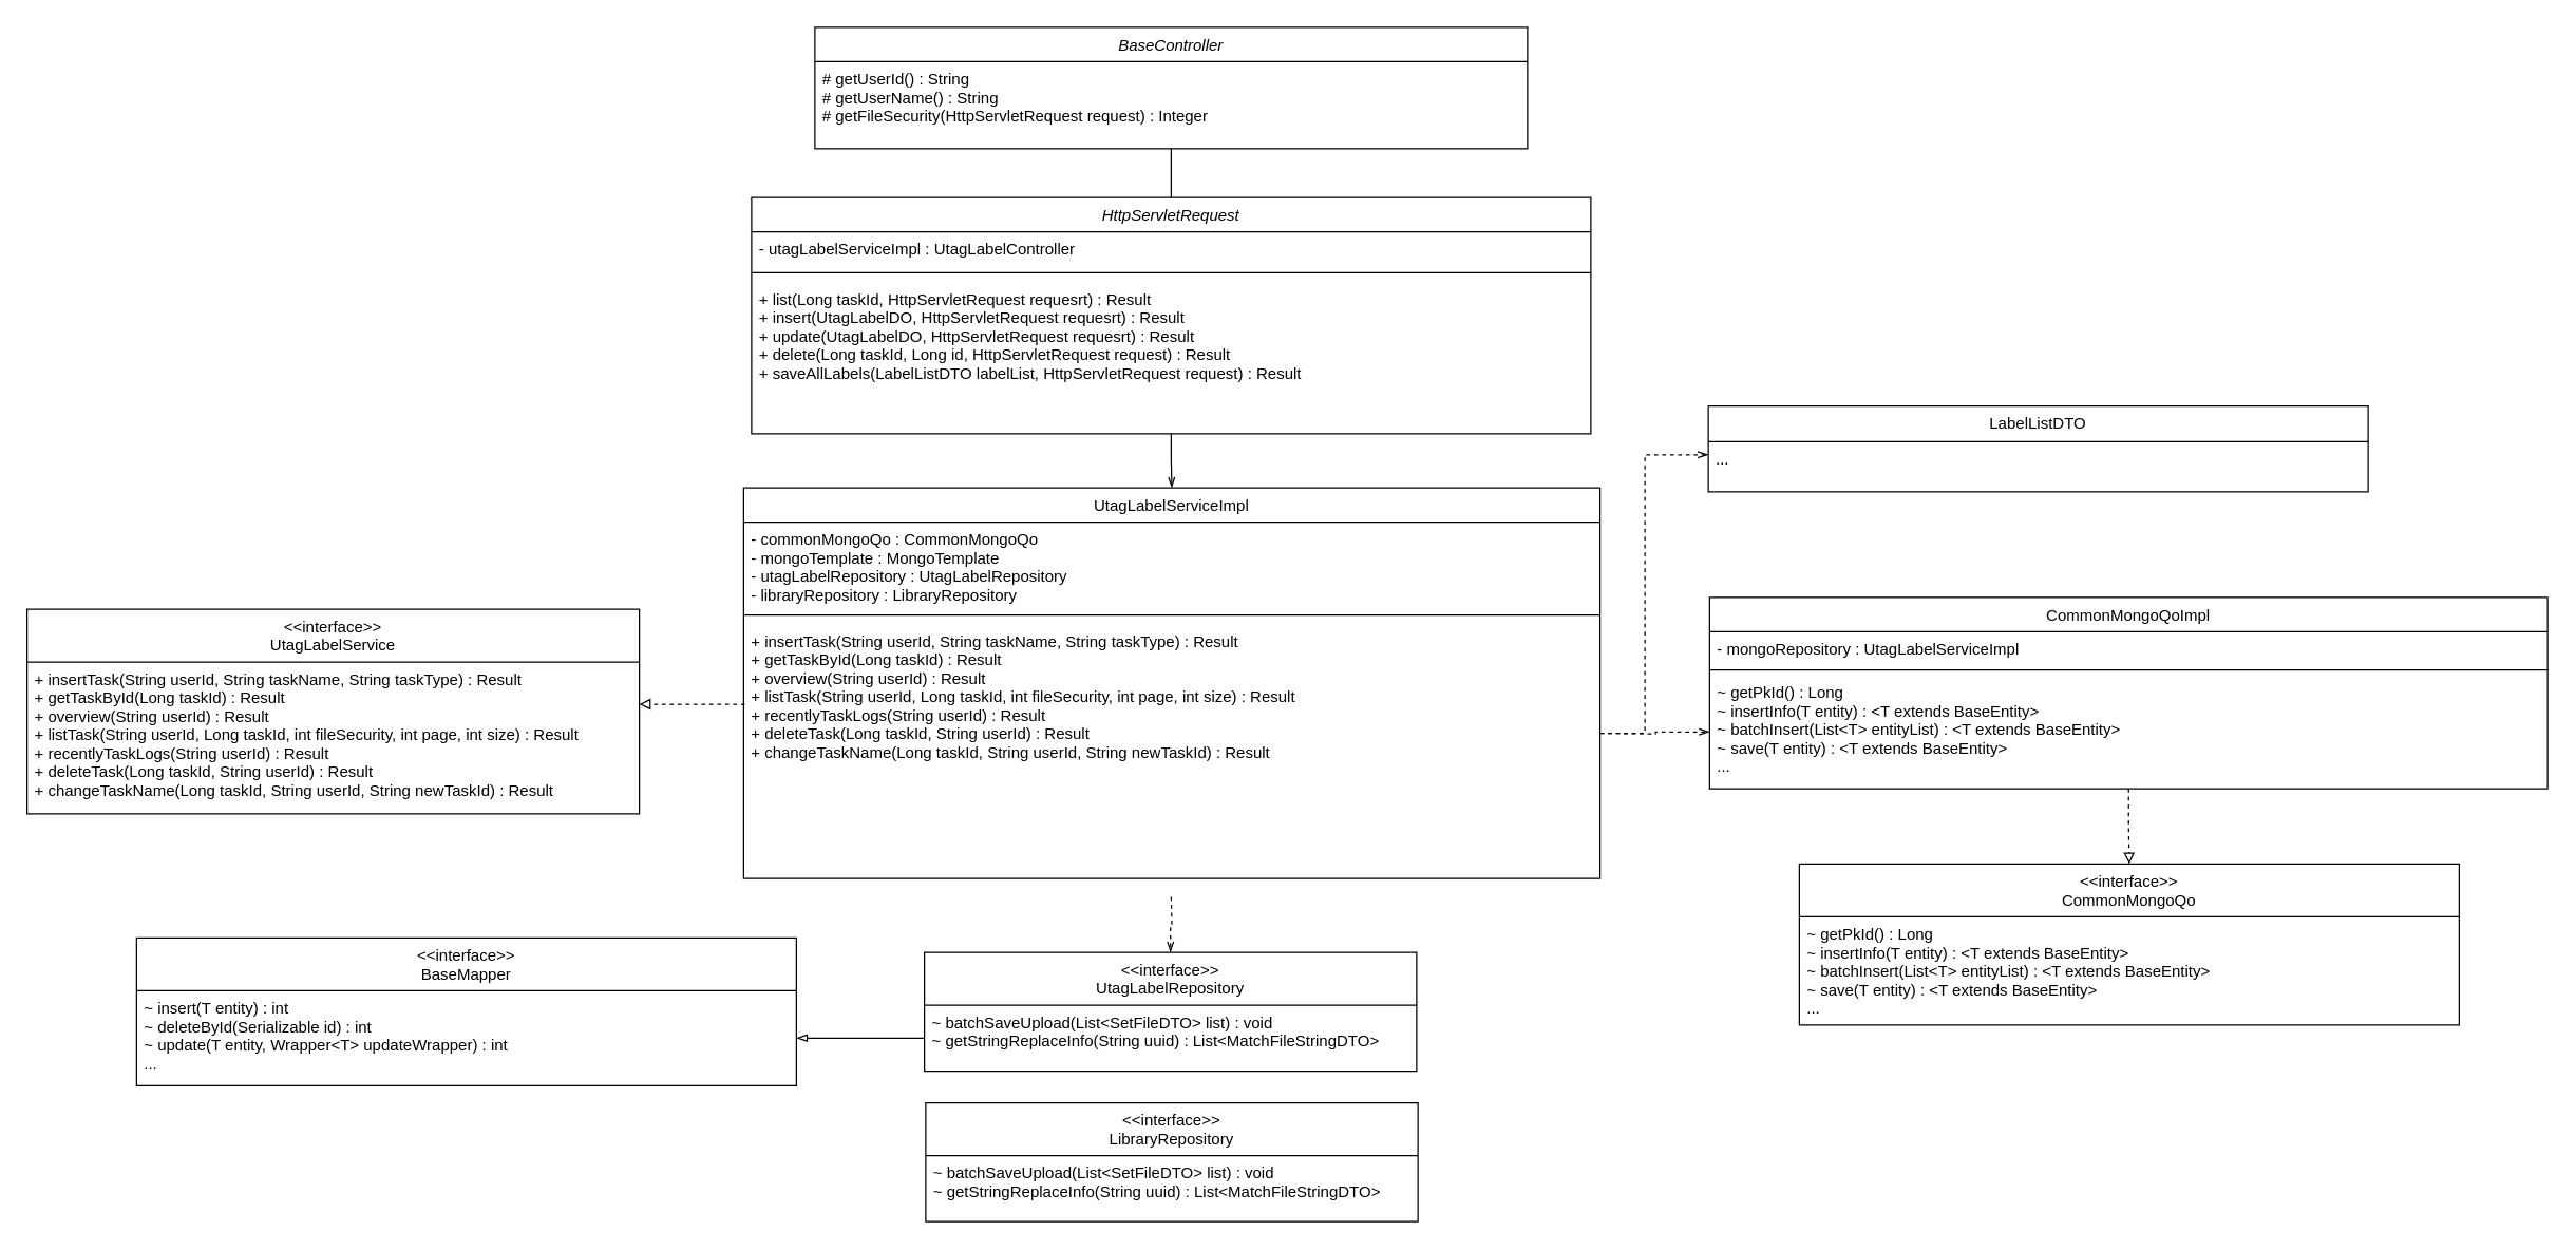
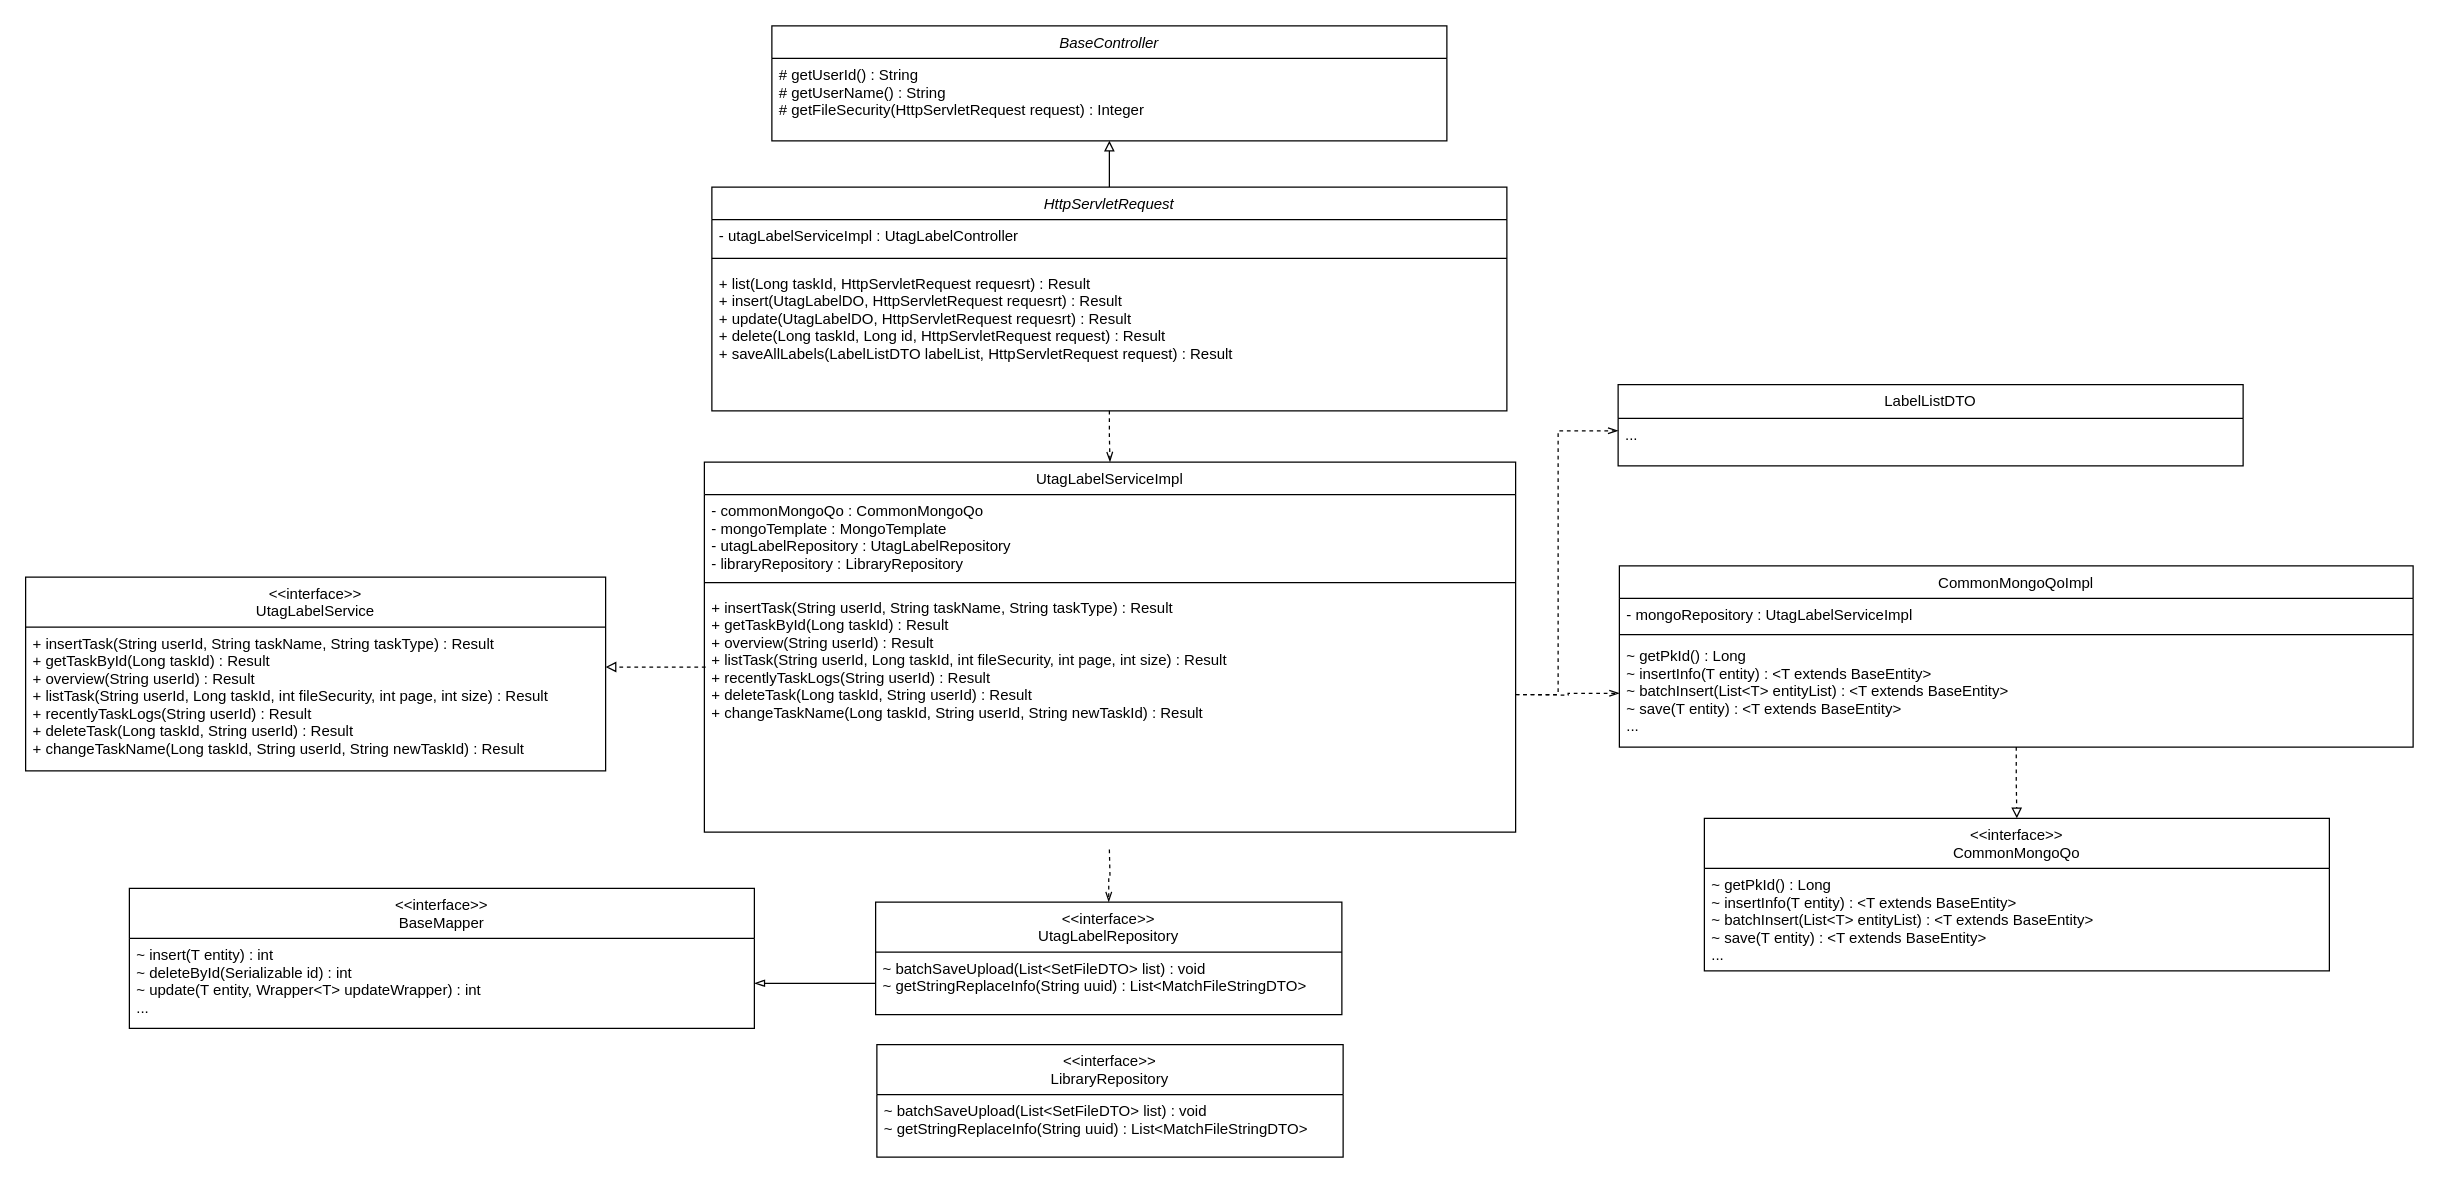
  <mxCell id="0" />
  <mxCell id="1" parent="0" />
- <mxCell id="2" style="edgeStyle=orthogonalEdgeStyle;rounded=0;orthogonalLoop=1;jettySize=auto;html=1;entryX=0.5;entryY=0;entryDx=0;entryDy=0;dashed=0;endArrow=openThin;endFill=0;" parent="1" source="3" target="7" edge="1"><mxGeometry relative="1" as="geometry" /></mxCell>
+ <mxCell id="2" style="edgeStyle=orthogonalEdgeStyle;rounded=0;orthogonalLoop=1;jettySize=auto;html=1;entryX=0.5;entryY=0;entryDx=0;entryDy=0;dashed=1;endArrow=openThin;endFill=0;" parent="1" source="3" target="7" edge="1"><mxGeometry relative="1" as="geometry" /></mxCell>
  <mxCell id="3" value="HttpServletRequest" style="swimlane;fontStyle=2;align=center;verticalAlign=top;childLayout=stackLayout;horizontal=1;startSize=26;horizontalStack=0;resizeParent=1;resizeLast=0;collapsible=1;marginBottom=0;rounded=0;shadow=0;strokeWidth=1;" parent="1" vertex="1"><mxGeometry x="569" y="149" width="636" height="179" as="geometry"><mxRectangle x="230" y="140" width="160" height="26" as="alternateBounds" /></mxGeometry></mxCell>
  <mxCell id="4" value="- utagLabelServiceImpl : UtagLabelController" style="text;align=left;verticalAlign=top;spacingLeft=4;spacingRight=4;overflow=hidden;rotatable=0;points=[[0,0.5],[1,0.5]];portConstraint=eastwest;" parent="3" vertex="1"><mxGeometry y="26" width="636" height="24" as="geometry" /></mxCell>
  <mxCell id="5" value="" style="line;html=1;strokeWidth=1;align=left;verticalAlign=middle;spacingTop=-1;spacingLeft=3;spacingRight=3;rotatable=0;labelPosition=right;points=[];portConstraint=eastwest;" parent="3" vertex="1"><mxGeometry y="50" width="636" height="14" as="geometry" /></mxCell>
  <mxCell id="6" value="+ list(Long taskId, HttpServletRequest requesrt) : Result&#10;+ insert(UtagLabelDO, HttpServletRequest requesrt) : Result&#10;+ update(UtagLabelDO, HttpServletRequest requesrt) : Result&#10;+ delete(Long taskId, Long id, HttpServletRequest request) : Result&#10;+ saveAllLabels(LabelListDTO labelList, HttpServletRequest request) : Result" style="text;align=left;verticalAlign=top;spacingLeft=4;spacingRight=4;overflow=hidden;rotatable=0;points=[[0,0.5],[1,0.5]];portConstraint=eastwest;" parent="3" vertex="1"><mxGeometry y="64" width="636" height="112" as="geometry" /></mxCell>
  <mxCell id="7" value="UtagLabelServiceImpl" style="swimlane;fontStyle=0;align=center;verticalAlign=top;childLayout=stackLayout;horizontal=1;startSize=26;horizontalStack=0;resizeParent=1;resizeLast=0;collapsible=1;marginBottom=0;rounded=0;shadow=0;strokeWidth=1;" parent="1" vertex="1"><mxGeometry x="563" y="369" width="649" height="296" as="geometry"><mxRectangle x="130" y="380" width="160" height="26" as="alternateBounds" /></mxGeometry></mxCell>
  <mxCell id="8" value="- commonMongoQo : CommonMongoQo&#10;- mongoTemplate : MongoTemplate&#10;- utagLabelRepository : UtagLabelRepository&#10;- libraryRepository : LibraryRepository" style="text;align=left;verticalAlign=top;spacingLeft=4;spacingRight=4;overflow=hidden;rotatable=0;points=[[0,0.5],[1,0.5]];portConstraint=eastwest;" parent="7" vertex="1"><mxGeometry y="26" width="649" height="64" as="geometry" /></mxCell>
  <mxCell id="9" value="" style="line;html=1;strokeWidth=1;align=left;verticalAlign=middle;spacingTop=-1;spacingLeft=3;spacingRight=3;rotatable=0;labelPosition=right;points=[];portConstraint=eastwest;" parent="7" vertex="1"><mxGeometry y="90" width="649" height="13" as="geometry" /></mxCell>
  <mxCell id="10" value="+ insertTask(String userId, String taskName, String taskType) : Result&#10;+ getTaskById(Long taskId) : Result&#10;+ overview(String userId) : Result&#10;+ listTask(String userId, Long taskId, int fileSecurity, int page, int size) : Result&#10;+ recentlyTaskLogs(String userId) : Result&#10;+ deleteTask(Long taskId, String userId) : Result&#10;+ changeTaskName(Long taskId, String userId, String newTaskId) : Result" style="text;align=left;verticalAlign=top;spacingLeft=4;spacingRight=4;overflow=hidden;rotatable=0;points=[[0,0.5],[1,0.5]];portConstraint=eastwest;" parent="7" vertex="1"><mxGeometry y="103" width="649" height="171" as="geometry" /></mxCell>
  <mxCell id="11" value="&lt;&lt;interface&gt;&gt;&#10;UtagLabelService" style="swimlane;fontStyle=0;align=center;verticalAlign=top;childLayout=stackLayout;horizontal=1;startSize=40;horizontalStack=0;resizeParent=1;resizeLast=0;collapsible=1;marginBottom=0;rounded=0;shadow=0;strokeWidth=1;" parent="1" vertex="1"><mxGeometry x="20" y="461" width="464" height="155" as="geometry"><mxRectangle x="130" y="380" width="160" height="26" as="alternateBounds" /></mxGeometry></mxCell>
  <mxCell id="12" value="+ insertTask(String userId, String taskName, String taskType) : Result&#10;+ getTaskById(Long taskId) : Result&#10;+ overview(String userId) : Result&#10;+ listTask(String userId, Long taskId, int fileSecurity, int page, int size) : Result&#10;+ recentlyTaskLogs(String userId) : Result&#10;+ deleteTask(Long taskId, String userId) : Result&#10;+ changeTaskName(Long taskId, String userId, String newTaskId) : Result" style="text;align=left;verticalAlign=top;spacingLeft=4;spacingRight=4;overflow=hidden;rotatable=0;points=[[0,0.5],[1,0.5]];portConstraint=eastwest;" parent="11" vertex="1"><mxGeometry y="40" width="464" height="115" as="geometry" /></mxCell>
  <mxCell id="13" style="edgeStyle=orthogonalEdgeStyle;rounded=0;orthogonalLoop=1;jettySize=auto;html=1;dashed=1;endArrow=block;endFill=0;" parent="1" edge="1"><mxGeometry relative="1" as="geometry"><mxPoint x="564" y="533" as="sourcePoint" /><mxPoint x="484" y="533" as="targetPoint" /><Array as="points"><mxPoint x="564" y="533" /><mxPoint x="464" y="533" /></Array></mxGeometry></mxCell>
  <mxCell id="14" value="BaseController" style="swimlane;fontStyle=2;align=center;verticalAlign=top;childLayout=stackLayout;horizontal=1;startSize=26;horizontalStack=0;resizeParent=1;resizeLast=0;collapsible=1;marginBottom=0;rounded=0;shadow=0;strokeWidth=1;" parent="1" vertex="1"><mxGeometry x="617" y="20" width="540" height="92" as="geometry"><mxRectangle x="230" y="140" width="160" height="26" as="alternateBounds" /></mxGeometry></mxCell>
  <mxCell id="15" value="# getUserId() : String&#10;# getUserName() : String&#10;# getFileSecurity(HttpServletRequest request) : Integer" style="text;align=left;verticalAlign=top;spacingLeft=4;spacingRight=4;overflow=hidden;rotatable=0;points=[[0,0.5],[1,0.5]];portConstraint=eastwest;" parent="14" vertex="1"><mxGeometry y="26" width="540" height="66" as="geometry" /></mxCell>
- <mxCell id="16" style="edgeStyle=orthogonalEdgeStyle;rounded=0;orthogonalLoop=1;jettySize=auto;html=1;exitX=0.5;exitY=0;exitDx=0;exitDy=0;endArrow=none;endFill=0;entryX=0.5;entryY=1;entryDx=0;entryDy=0;" parent="1" source="3" target="14" edge="1"><mxGeometry relative="1" as="geometry"><mxPoint x="837" y="70" as="targetPoint" /></mxGeometry></mxCell>
+ <mxCell id="16" style="edgeStyle=orthogonalEdgeStyle;rounded=0;orthogonalLoop=1;jettySize=auto;html=1;exitX=0.5;exitY=0;exitDx=0;exitDy=0;endArrow=block;endFill=0;entryX=0.5;entryY=1;entryDx=0;entryDy=0;" parent="1" source="3" target="14" edge="1"><mxGeometry relative="1" as="geometry"><mxPoint x="837" y="70" as="targetPoint" /></mxGeometry></mxCell>
  <mxCell id="17" value="&lt;&lt;interface&gt;&gt;&#10;CommonMongoQo" style="swimlane;fontStyle=0;align=center;verticalAlign=top;childLayout=stackLayout;horizontal=1;startSize=40;horizontalStack=0;resizeParent=1;resizeLast=0;collapsible=1;marginBottom=0;rounded=0;shadow=0;strokeWidth=1;" vertex="1" parent="1"><mxGeometry x="1363" y="654" width="500" height="122" as="geometry"><mxRectangle x="130" y="380" width="160" height="26" as="alternateBounds" /></mxGeometry></mxCell>
  <mxCell id="18" value="~ getPkId() : Long&#10;~ insertInfo(T entity) : &lt;T extends BaseEntity&gt;&#10;~ batchInsert(List&lt;T&gt; entityList) : &lt;T extends BaseEntity&gt;&#10;~ save(T entity) : &lt;T extends BaseEntity&gt;&#10;..." style="text;align=left;verticalAlign=top;spacingLeft=4;spacingRight=4;overflow=hidden;rotatable=0;points=[[0,0.5],[1,0.5]];portConstraint=eastwest;" vertex="1" parent="17"><mxGeometry y="40" width="500" height="82" as="geometry" /></mxCell>
  <mxCell id="19" value="LabelListDTO" style="swimlane;fontStyle=0;align=center;verticalAlign=top;childLayout=stackLayout;horizontal=1;startSize=27;horizontalStack=0;resizeParent=1;resizeLast=0;collapsible=1;marginBottom=0;rounded=0;shadow=0;strokeWidth=1;" vertex="1" parent="1"><mxGeometry x="1294" y="307" width="500" height="65" as="geometry"><mxRectangle x="130" y="380" width="160" height="26" as="alternateBounds" /></mxGeometry></mxCell>
  <mxCell id="20" value="..." style="text;align=left;verticalAlign=top;spacingLeft=4;spacingRight=4;overflow=hidden;rotatable=0;points=[[0,0.5],[1,0.5]];portConstraint=eastwest;" vertex="1" parent="19"><mxGeometry y="27" width="500" height="38" as="geometry" /></mxCell>
  <mxCell id="21" style="edgeStyle=orthogonalEdgeStyle;rounded=0;orthogonalLoop=1;jettySize=auto;html=1;dashed=1;endArrow=block;endFill=0;" edge="1" parent="1" source="22" target="17"><mxGeometry relative="1" as="geometry" /></mxCell>
  <mxCell id="22" value="CommonMongoQoImpl" style="swimlane;fontStyle=0;align=center;verticalAlign=top;childLayout=stackLayout;horizontal=1;startSize=26;horizontalStack=0;resizeParent=1;resizeLast=0;collapsible=1;marginBottom=0;rounded=0;shadow=0;strokeWidth=1;" vertex="1" parent="1"><mxGeometry x="1295" y="452" width="635" height="145" as="geometry"><mxRectangle x="130" y="380" width="160" height="26" as="alternateBounds" /></mxGeometry></mxCell>
  <mxCell id="23" value="- mongoRepository : UtagLabelServiceImpl" style="text;align=left;verticalAlign=top;spacingLeft=4;spacingRight=4;overflow=hidden;rotatable=0;points=[[0,0.5],[1,0.5]];portConstraint=eastwest;" vertex="1" parent="22"><mxGeometry y="26" width="635" height="25" as="geometry" /></mxCell>
  <mxCell id="24" value="" style="line;html=1;strokeWidth=1;align=left;verticalAlign=middle;spacingTop=-1;spacingLeft=3;spacingRight=3;rotatable=0;labelPosition=right;points=[];portConstraint=eastwest;" vertex="1" parent="22"><mxGeometry y="51" width="635" height="8" as="geometry" /></mxCell>
  <mxCell id="25" value="~ getPkId() : Long&#10;~ insertInfo(T entity) : &lt;T extends BaseEntity&gt;&#10;~ batchInsert(List&lt;T&gt; entityList) : &lt;T extends BaseEntity&gt;&#10;~ save(T entity) : &lt;T extends BaseEntity&gt;&#10;..." style="text;align=left;verticalAlign=top;spacingLeft=4;spacingRight=4;overflow=hidden;rotatable=0;points=[[0,0.5],[1,0.5]];portConstraint=eastwest;" vertex="1" parent="22"><mxGeometry y="59" width="635" height="86" as="geometry" /></mxCell>
  <mxCell id="26" style="edgeStyle=orthogonalEdgeStyle;rounded=0;orthogonalLoop=1;jettySize=auto;html=1;endArrow=openThin;endFill=0;dashed=1;exitX=1;exitY=0.5;exitDx=0;exitDy=0;" edge="1" parent="1" target="25"><mxGeometry relative="1" as="geometry"><mxPoint x="1212" y="555" as="sourcePoint" /><mxPoint x="1400" y="583" as="targetPoint" /></mxGeometry></mxCell>
  <mxCell id="27" style="edgeStyle=orthogonalEdgeStyle;rounded=0;orthogonalLoop=1;jettySize=auto;html=1;endArrow=openThin;endFill=0;dashed=1;exitX=1;exitY=0.5;exitDx=0;exitDy=0;" edge="1" parent="1" target="20"><mxGeometry relative="1" as="geometry"><mxPoint x="1212" y="555" as="sourcePoint" /><mxPoint x="1353" y="565" as="targetPoint" /><Array as="points"><mxPoint x="1246" y="555" /><mxPoint x="1246" y="344" /></Array></mxGeometry></mxCell>
  <mxCell id="28" style="edgeStyle=orthogonalEdgeStyle;rounded=0;orthogonalLoop=1;jettySize=auto;html=1;endArrow=openThin;endFill=0;dashed=1;" edge="1" parent="1" target="29"><mxGeometry relative="1" as="geometry"><mxPoint x="887" y="679" as="sourcePoint" /></mxGeometry></mxCell>
  <mxCell id="29" value="&lt;&lt;interface&gt;&gt;&#10;UtagLabelRepository" style="swimlane;fontStyle=0;align=center;verticalAlign=top;childLayout=stackLayout;horizontal=1;startSize=40;horizontalStack=0;resizeParent=1;resizeLast=0;collapsible=1;marginBottom=0;rounded=0;shadow=0;strokeWidth=1;" vertex="1" parent="1"><mxGeometry x="700" y="721" width="373" height="90" as="geometry"><mxRectangle x="130" y="380" width="160" height="26" as="alternateBounds" /></mxGeometry></mxCell>
  <mxCell id="30" value="~ batchSaveUpload(List&lt;SetFileDTO&gt; list) : void&#10;~ getStringReplaceInfo(String uuid) : List&lt;MatchFileStringDTO&gt;" style="text;align=left;verticalAlign=top;spacingLeft=4;spacingRight=4;overflow=hidden;rotatable=0;points=[[0,0.5],[1,0.5]];portConstraint=eastwest;" vertex="1" parent="29"><mxGeometry y="40" width="373" height="50" as="geometry" /></mxCell>
  <mxCell id="31" value="&lt;&lt;interface&gt;&gt;&#10;BaseMapper" style="swimlane;fontStyle=0;align=center;verticalAlign=top;childLayout=stackLayout;horizontal=1;startSize=40;horizontalStack=0;resizeParent=1;resizeLast=0;collapsible=1;marginBottom=0;rounded=0;shadow=0;strokeWidth=1;" vertex="1" parent="1"><mxGeometry x="103" y="710" width="500" height="112" as="geometry"><mxRectangle x="130" y="380" width="160" height="26" as="alternateBounds" /></mxGeometry></mxCell>
  <mxCell id="32" value="~ insert(T entity) : int&#10;~ deleteById(Serializable id) : int&#10;~ update(T entity, Wrapper&lt;T&gt; updateWrapper) : int&#10;..." style="text;align=left;verticalAlign=top;spacingLeft=4;spacingRight=4;overflow=hidden;rotatable=0;points=[[0,0.5],[1,0.5]];portConstraint=eastwest;" vertex="1" parent="31"><mxGeometry y="40" width="500" height="72" as="geometry" /></mxCell>
  <mxCell id="33" style="edgeStyle=orthogonalEdgeStyle;rounded=0;orthogonalLoop=1;jettySize=auto;html=1;exitX=0;exitY=0.5;exitDx=0;exitDy=0;entryX=1;entryY=0.5;entryDx=0;entryDy=0;endArrow=blockThin;endFill=0;" edge="1" parent="1" source="30" target="32"><mxGeometry relative="1" as="geometry" /></mxCell>
  <mxCell id="34" value="&lt;&lt;interface&gt;&gt;&#10;LibraryRepository" style="swimlane;fontStyle=0;align=center;verticalAlign=top;childLayout=stackLayout;horizontal=1;startSize=40;horizontalStack=0;resizeParent=1;resizeLast=0;collapsible=1;marginBottom=0;rounded=0;shadow=0;strokeWidth=1;" vertex="1" parent="1"><mxGeometry x="701" y="835" width="373" height="90" as="geometry"><mxRectangle x="130" y="380" width="160" height="26" as="alternateBounds" /></mxGeometry></mxCell>
  <mxCell id="35" value="~ batchSaveUpload(List&lt;SetFileDTO&gt; list) : void&#10;~ getStringReplaceInfo(String uuid) : List&lt;MatchFileStringDTO&gt;" style="text;align=left;verticalAlign=top;spacingLeft=4;spacingRight=4;overflow=hidden;rotatable=0;points=[[0,0.5],[1,0.5]];portConstraint=eastwest;" vertex="1" parent="34"><mxGeometry y="40" width="373" height="50" as="geometry" /></mxCell>
